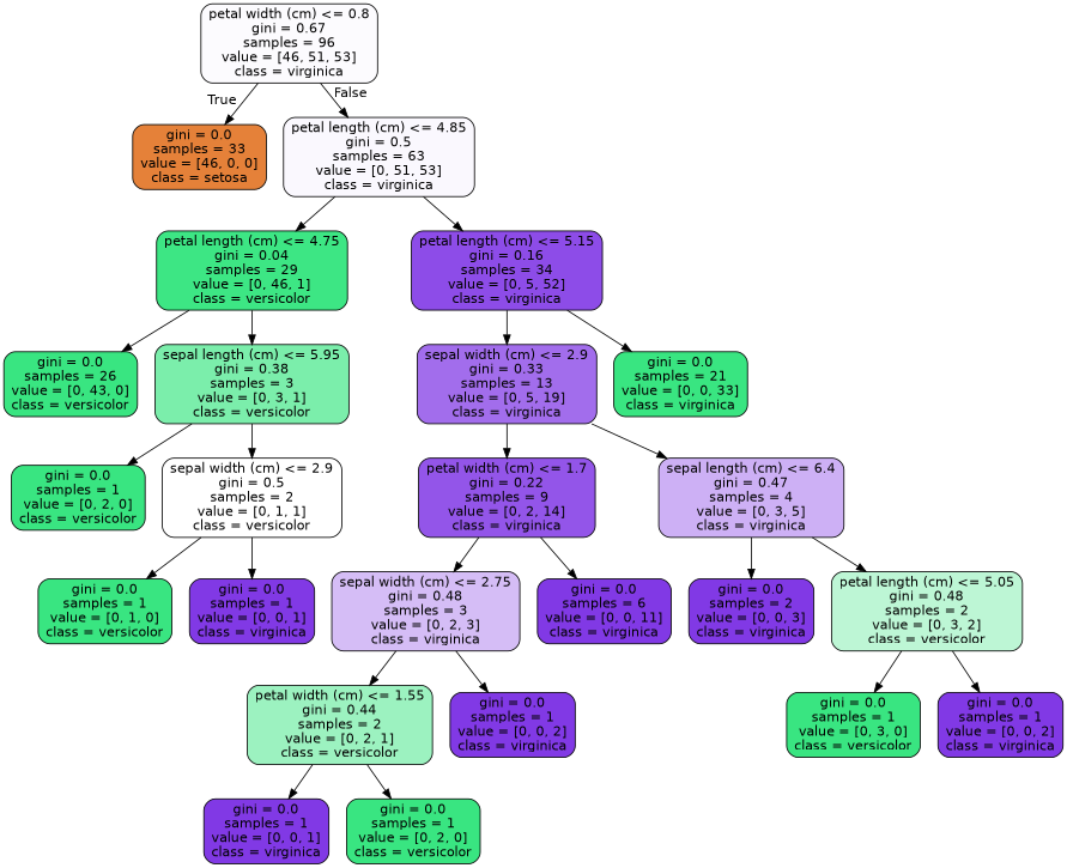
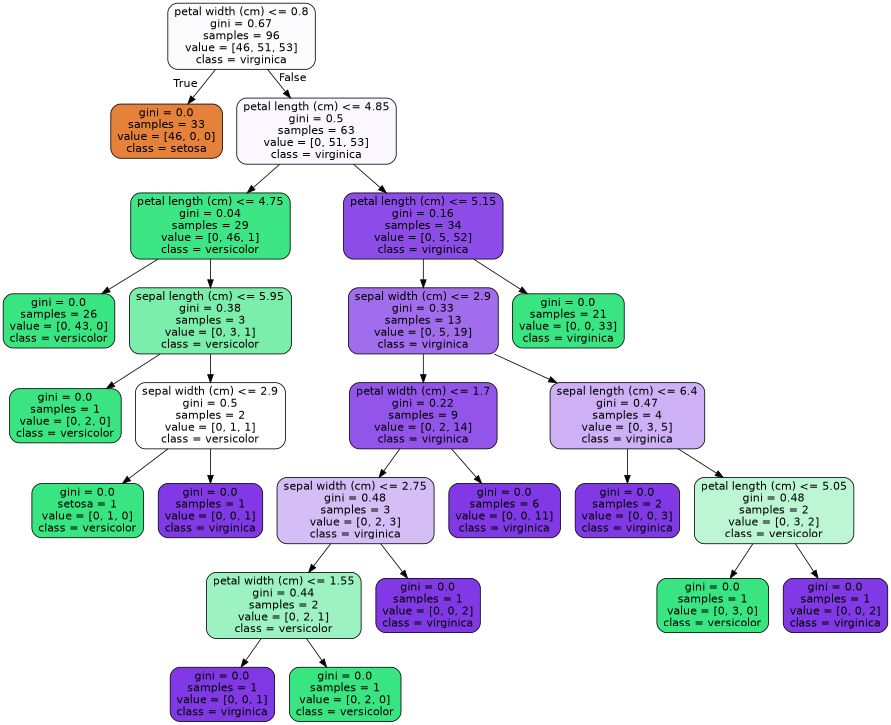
  digraph {
    node [color=black fillcolor="#39e581" fontname=helvetica shape=box style="filled, rounded"]
    edge [fontname=helvetica]
    n1 [fillcolor="#fcfbfe" label="petal width (cm) <= 0.8\ngini = 0.67\nsamples = 96\nvalue = [46, 51, 53]\nclass = virginica"]
    n2 [fillcolor="#e58139" label="gini = 0.0\nsamples = 33\nvalue = [46, 0, 0]\nclass = setosa"]
    n3 [fillcolor="#faf8fe" label="petal length (cm) <= 4.85\ngini = 0.5\nsamples = 63\nvalue = [0, 51, 53]\nclass = virginica"]
    n4 [fillcolor="#3de684" label="petal length (cm) <= 4.75\ngini = 0.04\nsamples = 29\nvalue = [0, 46, 1]\nclass = versicolor"]
    n5 [fillcolor="#8d4ce8" label="petal length (cm) <= 5.15\ngini = 0.16\nsamples = 34\nvalue = [0, 5, 52]\nclass = virginica"]
    n6 [label="gini = 0.0\nsamples = 26\nvalue = [0, 43, 0]\nclass = versicolor"]
    n7 [fillcolor="#7beeab" label="sepal length (cm) <= 5.95\ngini = 0.38\nsamples = 3\nvalue = [0, 3, 1]\nclass = versicolor"]
    n8 [fillcolor="#a26dec" label="sepal width (cm) <= 2.9\ngini = 0.33\nsamples = 13\nvalue = [0, 5, 19]\nclass = virginica"]
    n9 [label="gini = 0.0\nsamples = 21\nvalue = [0, 0, 33]\nclass = virginica"]
    n10 [label="gini = 0.0\nsamples = 1\nvalue = [0, 2, 0]\nclass = versicolor"]
    n11 [fillcolor="#ffffff" label="sepal width (cm) <= 2.9\ngini = 0.5\nsamples = 2\nvalue = [0, 1, 1]\nclass = versicolor"]
-   n12 [label="gini = 0.0\nsamples = 1\nvalue = [0, 1, 0]\nclass = versicolor"]
+   n12 [label="gini = 0.0\nsetosa = 1\nvalue = [0, 1, 0]\nclass = versicolor"]
    n13 [fillcolor="#8139e5" label="gini = 0.0\nsamples = 1\nvalue = [0, 0, 1]\nclass = virginica"]
    n14 [fillcolor="#9355e9" label="petal width (cm) <= 1.7\ngini = 0.22\nsamples = 9\nvalue = [0, 2, 14]\nclass = virginica"]
    n15 [fillcolor="#cdb0f5" label="sepal length (cm) <= 6.4\ngini = 0.47\nsamples = 4\nvalue = [0, 3, 5]\nclass = virginica"]
    n16 [fillcolor="#d5bdf6" label="sepal width (cm) <= 2.75\ngini = 0.48\nsamples = 3\nvalue = [0, 2, 3]\nclass = virginica"]
    n17 [fillcolor="#8139e5" label="gini = 0.0\nsamples = 6\nvalue = [0, 0, 11]\nclass = virginica"]
    n18 [fillcolor="#8139e5" label="gini = 0.0\nsamples = 2\nvalue = [0, 0, 3]\nclass = virginica"]
    n19 [fillcolor="#bdf6d5" label="petal length (cm) <= 5.05\ngini = 0.48\nsamples = 2\nvalue = [0, 3, 2]\nclass = versicolor"]
    n20 [fillcolor="#9cf2c0" label="petal width (cm) <= 1.55\ngini = 0.44\nsamples = 2\nvalue = [0, 2, 1]\nclass = versicolor"]
    n21 [fillcolor="#8139e5" label="gini = 0.0\nsamples = 1\nvalue = [0, 0, 2]\nclass = virginica"]
    n22 [fillcolor="#8139e5" label="gini = 0.0\nsamples = 1\nvalue = [0, 0, 1]\nclass = virginica"]
    n23 [label="gini = 0.0\nsamples = 1\nvalue = [0, 2, 0]\nclass = versicolor"]
    n24 [label="gini = 0.0\nsamples = 1\nvalue = [0, 3, 0]\nclass = versicolor"]
    n25 [fillcolor="#8139e5" label="gini = 0.0\nsamples = 1\nvalue = [0, 0, 2]\nclass = virginica"]
    n1 -> n2 [headlabel=True labelangle=45 labeldistance=2.5]
    n1 -> n3 [headlabel=False labelangle=-45 labeldistance=2.5]
    n3 -> n4
    n3 -> n5
    n4 -> n6
    n4 -> n7
    n5 -> n8
    n5 -> n9
    n7 -> n10
    n7 -> n11
    n8 -> n14
    n8 -> n15
    n11 -> n12
    n11 -> n13
    n14 -> n16
    n14 -> n17
    n15 -> n18
    n15 -> n19
    n16 -> n20
    n16 -> n21
    n19 -> n24
    n19 -> n25
    n20 -> n22
    n20 -> n23
  }
